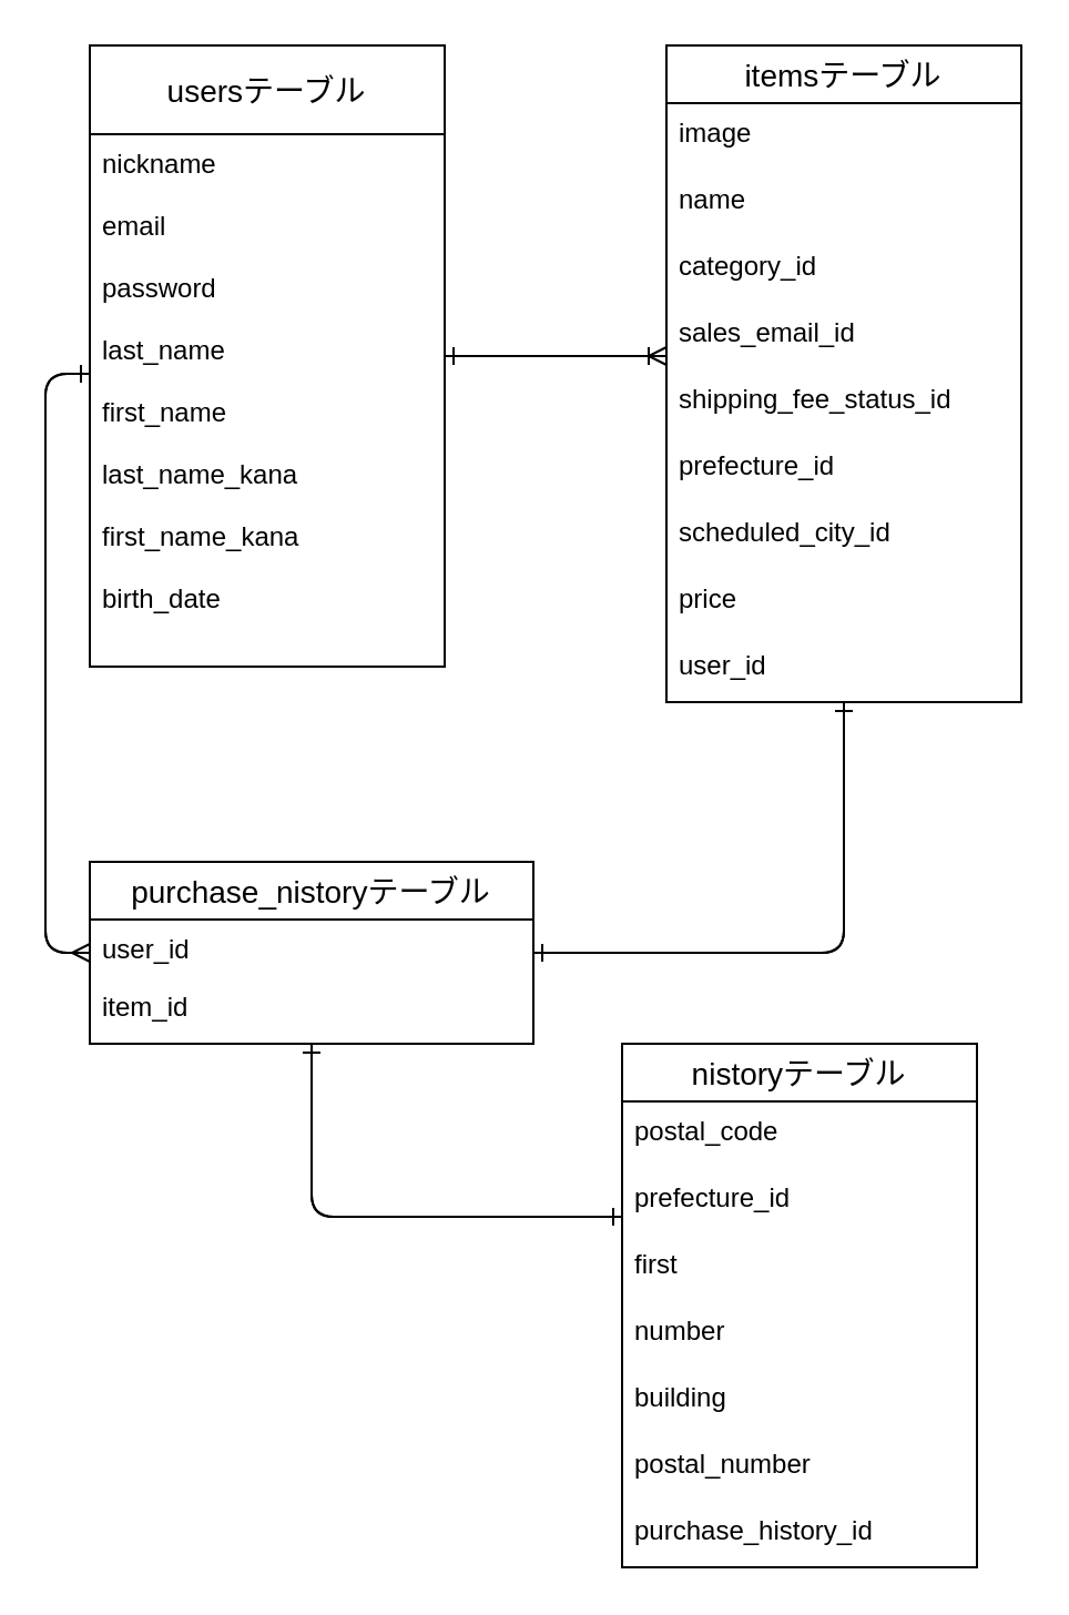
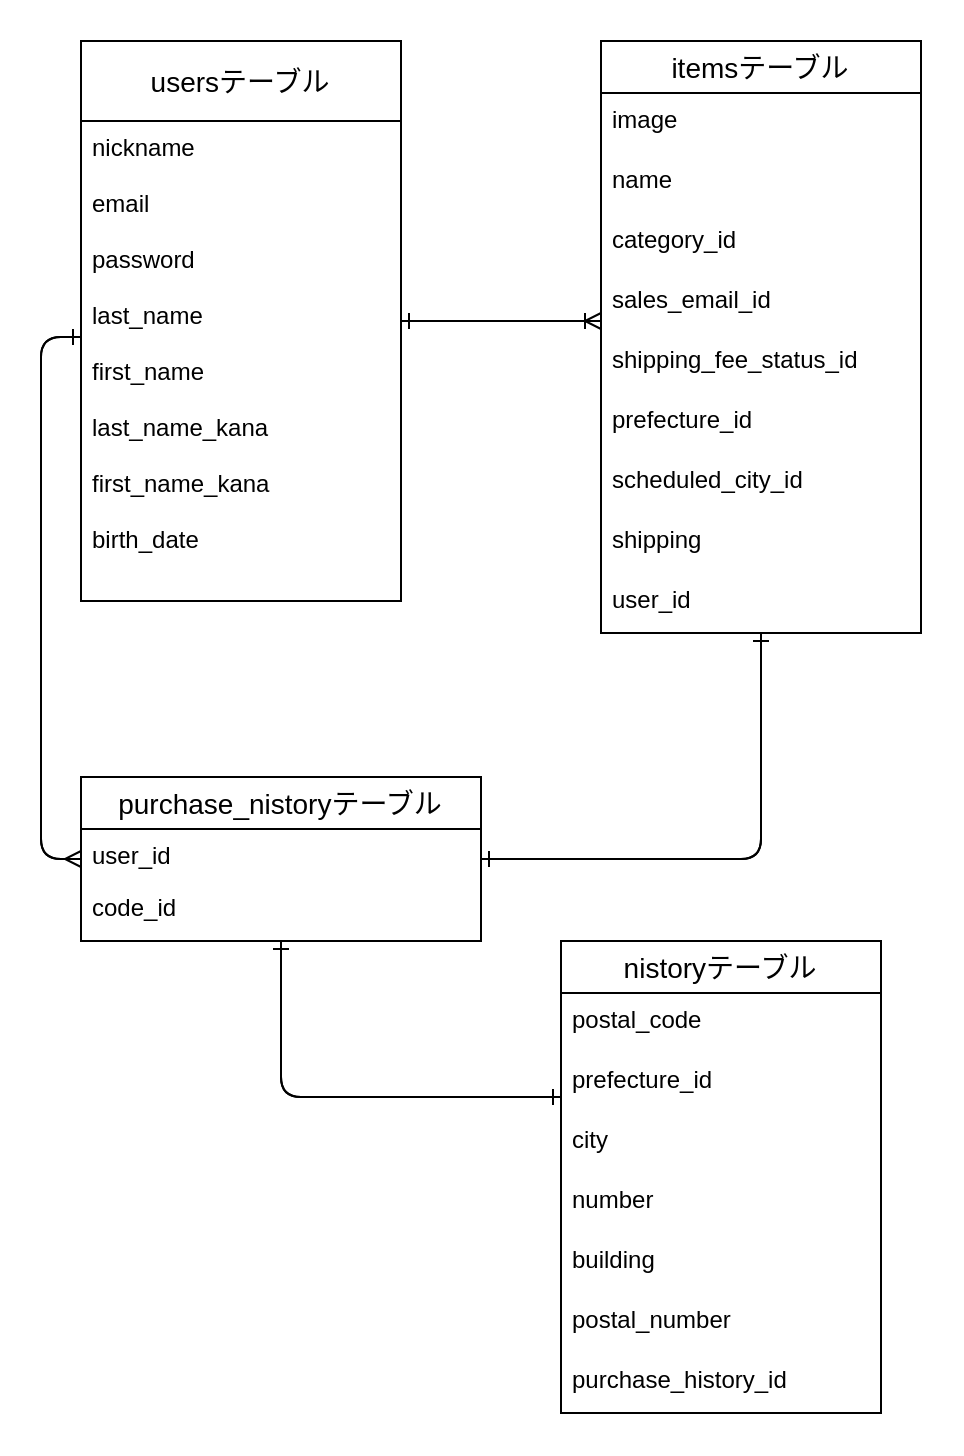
  <mxCell id="0" />
  <mxCell id="1" parent="0" />
  <mxCell id="2" value="usersテーブル" style="swimlane;fontStyle=0;childLayout=stackLayout;horizontal=1;startSize=40;horizontalStack=0;resizeParent=1;resizeParentMax=0;resizeLast=0;collapsible=1;marginBottom=0;align=center;fontSize=14;" vertex="1" parent="1"><mxGeometry x="40" y="20" width="160" height="280" as="geometry"><mxRectangle x="80" y="120" width="120" height="40" as="alternateBounds" /></mxGeometry></mxCell>
  <mxCell id="3" value="nickname&#10;&#10;email&#10;&#10;password&#10;&#10;last_name&#10;&#10;first_name&#10;&#10;last_name_kana&#10;&#10;first_name_kana&#10;&#10;birth_date" style="text;strokeColor=none;fillColor=none;spacingLeft=4;spacingRight=4;overflow=hidden;rotatable=0;points=[[0,0.5],[1,0.5]];portConstraint=eastwest;fontSize=12;" vertex="1" parent="2"><mxGeometry y="40" width="160" height="240" as="geometry" /></mxCell>
  <mxCell id="4" value="itemsテーブル" style="swimlane;fontStyle=0;childLayout=stackLayout;horizontal=1;startSize=26;horizontalStack=0;resizeParent=1;resizeParentMax=0;resizeLast=0;collapsible=1;marginBottom=0;align=center;fontSize=14;" vertex="1" parent="1"><mxGeometry x="300" y="20" width="160" height="296" as="geometry"><mxRectangle x="480" y="120" width="120" height="26" as="alternateBounds" /></mxGeometry></mxCell>
  <mxCell id="5" value="image" style="text;strokeColor=none;fillColor=none;spacingLeft=4;spacingRight=4;overflow=hidden;rotatable=0;points=[[0,0.5],[1,0.5]];portConstraint=eastwest;fontSize=12;" vertex="1" parent="4"><mxGeometry y="26" width="160" height="30" as="geometry" /></mxCell>
  <mxCell id="6" value="name" style="text;strokeColor=none;fillColor=none;spacingLeft=4;spacingRight=4;overflow=hidden;rotatable=0;points=[[0,0.5],[1,0.5]];portConstraint=eastwest;fontSize=12;" vertex="1" parent="4"><mxGeometry y="56" width="160" height="30" as="geometry" /></mxCell>
  <mxCell id="7" value="category_id" style="text;strokeColor=none;fillColor=none;spacingLeft=4;spacingRight=4;overflow=hidden;rotatable=0;points=[[0,0.5],[1,0.5]];portConstraint=eastwest;fontSize=12;" vertex="1" parent="4"><mxGeometry y="86" width="160" height="30" as="geometry" /></mxCell>
  <mxCell id="8" value="sales_email_id" style="text;strokeColor=none;fillColor=none;spacingLeft=4;spacingRight=4;overflow=hidden;rotatable=0;points=[[0,0.5],[1,0.5]];portConstraint=eastwest;fontSize=12;" vertex="1" parent="4"><mxGeometry y="116" width="160" height="30" as="geometry" /></mxCell>
  <mxCell id="9" value="shipping_fee_status_id" style="text;strokeColor=none;fillColor=none;spacingLeft=4;spacingRight=4;overflow=hidden;rotatable=0;points=[[0,0.5],[1,0.5]];portConstraint=eastwest;fontSize=12;" vertex="1" parent="4"><mxGeometry y="146" width="160" height="30" as="geometry" /></mxCell>
  <mxCell id="10" value="prefecture_id" style="text;strokeColor=none;fillColor=none;spacingLeft=4;spacingRight=4;overflow=hidden;rotatable=0;points=[[0,0.5],[1,0.5]];portConstraint=eastwest;fontSize=12;" vertex="1" parent="4"><mxGeometry y="176" width="160" height="30" as="geometry" /></mxCell>
  <mxCell id="11" value="scheduled_city_id" style="text;strokeColor=none;fillColor=none;spacingLeft=4;spacingRight=4;overflow=hidden;rotatable=0;points=[[0,0.5],[1,0.5]];portConstraint=eastwest;fontSize=12;" vertex="1" parent="4"><mxGeometry y="206" width="160" height="30" as="geometry" /></mxCell>
- <mxCell id="12" value="price" style="text;strokeColor=none;fillColor=none;spacingLeft=4;spacingRight=4;overflow=hidden;rotatable=0;points=[[0,0.5],[1,0.5]];portConstraint=eastwest;fontSize=12;" vertex="1" parent="4"><mxGeometry y="236" width="160" height="30" as="geometry" /></mxCell>
+ <mxCell id="12" value="shipping" style="text;strokeColor=none;fillColor=none;spacingLeft=4;spacingRight=4;overflow=hidden;rotatable=0;points=[[0,0.5],[1,0.5]];portConstraint=eastwest;fontSize=12;" vertex="1" parent="4"><mxGeometry y="236" width="160" height="30" as="geometry" /></mxCell>
  <mxCell id="13" value="user_id" style="text;strokeColor=none;fillColor=none;spacingLeft=4;spacingRight=4;overflow=hidden;rotatable=0;points=[[0,0.5],[1,0.5]];portConstraint=eastwest;fontSize=12;" vertex="1" parent="4"><mxGeometry y="266" width="160" height="30" as="geometry" /></mxCell>
  <mxCell id="14" value="purchase_nistoryテーブル" style="swimlane;fontStyle=0;childLayout=stackLayout;horizontal=1;startSize=26;horizontalStack=0;resizeParent=1;resizeParentMax=0;resizeLast=0;collapsible=1;marginBottom=0;align=center;fontSize=14;" vertex="1" parent="1"><mxGeometry x="40" y="388" width="200" height="82" as="geometry" /></mxCell>
  <mxCell id="15" value="user_id" style="text;strokeColor=none;fillColor=none;spacingLeft=4;spacingRight=4;overflow=hidden;rotatable=0;points=[[0,0.5],[1,0.5]];portConstraint=eastwest;fontSize=12;" vertex="1" parent="14"><mxGeometry y="26" width="200" height="26" as="geometry" /></mxCell>
- <mxCell id="16" value="item_id" style="text;strokeColor=none;fillColor=none;spacingLeft=4;spacingRight=4;overflow=hidden;rotatable=0;points=[[0,0.5],[1,0.5]];portConstraint=eastwest;fontSize=12;" vertex="1" parent="14"><mxGeometry y="52" width="200" height="30" as="geometry" /></mxCell>
+ <mxCell id="16" value="code_id" style="text;strokeColor=none;fillColor=none;spacingLeft=4;spacingRight=4;overflow=hidden;rotatable=0;points=[[0,0.5],[1,0.5]];portConstraint=eastwest;fontSize=12;" vertex="1" parent="14"><mxGeometry y="52" width="200" height="30" as="geometry" /></mxCell>
  <mxCell id="17" value="nistoryテーブル" style="swimlane;fontStyle=0;childLayout=stackLayout;horizontal=1;startSize=26;horizontalStack=0;resizeParent=1;resizeParentMax=0;resizeLast=0;collapsible=1;marginBottom=0;align=center;fontSize=14;" vertex="1" parent="1"><mxGeometry x="280" y="470" width="160" height="236" as="geometry" /></mxCell>
  <mxCell id="18" value="postal_code" style="text;strokeColor=none;fillColor=none;spacingLeft=4;spacingRight=4;overflow=hidden;rotatable=0;points=[[0,0.5],[1,0.5]];portConstraint=eastwest;fontSize=12;" vertex="1" parent="17"><mxGeometry y="26" width="160" height="30" as="geometry" /></mxCell>
  <mxCell id="19" value="prefecture_id" style="text;strokeColor=none;fillColor=none;spacingLeft=4;spacingRight=4;overflow=hidden;rotatable=0;points=[[0,0.5],[1,0.5]];portConstraint=eastwest;fontSize=12;" vertex="1" parent="17"><mxGeometry y="56" width="160" height="30" as="geometry" /></mxCell>
- <mxCell id="20" value="first" style="text;strokeColor=none;fillColor=none;spacingLeft=4;spacingRight=4;overflow=hidden;rotatable=0;points=[[0,0.5],[1,0.5]];portConstraint=eastwest;fontSize=12;" vertex="1" parent="17"><mxGeometry y="86" width="160" height="30" as="geometry" /></mxCell>
+ <mxCell id="20" value="city" style="text;strokeColor=none;fillColor=none;spacingLeft=4;spacingRight=4;overflow=hidden;rotatable=0;points=[[0,0.5],[1,0.5]];portConstraint=eastwest;fontSize=12;" vertex="1" parent="17"><mxGeometry y="86" width="160" height="30" as="geometry" /></mxCell>
  <mxCell id="21" value="number" style="text;strokeColor=none;fillColor=none;spacingLeft=4;spacingRight=4;overflow=hidden;rotatable=0;points=[[0,0.5],[1,0.5]];portConstraint=eastwest;fontSize=12;" vertex="1" parent="17"><mxGeometry y="116" width="160" height="30" as="geometry" /></mxCell>
  <mxCell id="22" value="building" style="text;strokeColor=none;fillColor=none;spacingLeft=4;spacingRight=4;overflow=hidden;rotatable=0;points=[[0,0.5],[1,0.5]];portConstraint=eastwest;fontSize=12;" vertex="1" parent="17"><mxGeometry y="146" width="160" height="30" as="geometry" /></mxCell>
  <mxCell id="23" value="postal_number" style="text;strokeColor=none;fillColor=none;spacingLeft=4;spacingRight=4;overflow=hidden;rotatable=0;points=[[0,0.5],[1,0.5]];portConstraint=eastwest;fontSize=12;" vertex="1" parent="17"><mxGeometry y="176" width="160" height="30" as="geometry" /></mxCell>
  <mxCell id="24" value="purchase_history_id" style="text;strokeColor=none;fillColor=none;spacingLeft=4;spacingRight=4;overflow=hidden;rotatable=0;points=[[0,0.5],[1,0.5]];portConstraint=eastwest;fontSize=12;" vertex="1" parent="17"><mxGeometry y="206" width="160" height="30" as="geometry" /></mxCell>
  <mxCell id="25" value="" style="edgeStyle=orthogonalEdgeStyle;fontSize=12;html=1;endArrow=ERone;endFill=1;" edge="1" parent="1" source="4" target="2"><mxGeometry width="100" height="100" relative="1" as="geometry"><mxPoint x="10" y="468" as="sourcePoint" /><mxPoint x="200" y="168" as="targetPoint" /><Array as="points"><mxPoint x="280" y="160" /><mxPoint x="280" y="160" /></Array></mxGeometry></mxCell>
  <mxCell id="26" value="" style="edgeStyle=orthogonalEdgeStyle;fontSize=12;html=1;endArrow=ERoneToMany;" edge="1" parent="1" source="2" target="4"><mxGeometry width="100" height="100" relative="1" as="geometry"><mxPoint x="-40" y="378" as="sourcePoint" /><mxPoint x="60" y="278" as="targetPoint" /><Array as="points"><mxPoint x="250" y="160" /><mxPoint x="250" y="160" /></Array></mxGeometry></mxCell>
  <mxCell id="27" value="" style="edgeStyle=orthogonalEdgeStyle;fontSize=12;html=1;endArrow=ERmany;" edge="1" parent="1" source="2" target="14"><mxGeometry width="100" height="100" relative="1" as="geometry"><mxPoint x="-20" y="448" as="sourcePoint" /><mxPoint x="80" y="348" as="targetPoint" /><Array as="points"><mxPoint x="20" y="168" /><mxPoint x="20" y="429" /></Array></mxGeometry></mxCell>
  <mxCell id="28" value="" style="edgeStyle=orthogonalEdgeStyle;fontSize=12;html=1;endArrow=ERone;endFill=1;" edge="1" parent="1" source="14" target="2"><mxGeometry width="100" height="100" relative="1" as="geometry"><mxPoint x="250" y="378" as="sourcePoint" /><mxPoint x="350" y="278" as="targetPoint" /><Array as="points"><mxPoint x="20" y="429" /><mxPoint x="20" y="168" /></Array></mxGeometry></mxCell>
  <mxCell id="29" value="" style="edgeStyle=orthogonalEdgeStyle;fontSize=12;html=1;endArrow=ERone;endFill=1;" edge="1" parent="1" source="14" target="4"><mxGeometry width="100" height="100" relative="1" as="geometry"><mxPoint x="250" y="438" as="sourcePoint" /><mxPoint x="580" y="108" as="targetPoint" /></mxGeometry></mxCell>
  <mxCell id="30" value="" style="edgeStyle=orthogonalEdgeStyle;fontSize=12;html=1;endArrow=ERone;endFill=1;" edge="1" parent="1" source="4" target="14"><mxGeometry width="100" height="100" relative="1" as="geometry"><mxPoint x="610" y="178" as="sourcePoint" /><mxPoint x="350" y="298" as="targetPoint" /><Array as="points"><mxPoint x="380" y="429" /></Array></mxGeometry></mxCell>
  <mxCell id="31" value="" style="edgeStyle=orthogonalEdgeStyle;fontSize=12;html=1;endArrow=ERone;endFill=1;" edge="1" parent="1" source="14" target="17"><mxGeometry width="100" height="100" relative="1" as="geometry"><mxPoint x="250" y="568" as="sourcePoint" /><mxPoint x="350" y="468" as="targetPoint" /><Array as="points"><mxPoint x="140" y="548" /></Array></mxGeometry></mxCell>
  <mxCell id="32" value="" style="edgeStyle=orthogonalEdgeStyle;fontSize=12;html=1;endArrow=ERone;endFill=1;" edge="1" parent="1" source="17" target="14"><mxGeometry width="100" height="100" relative="1" as="geometry"><mxPoint x="250" y="568" as="sourcePoint" /><mxPoint x="350" y="468" as="targetPoint" /><Array as="points"><mxPoint x="140" y="548" /></Array></mxGeometry></mxCell>
